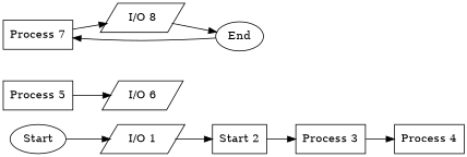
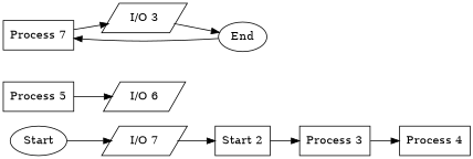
  digraph {
    rankdir=LR
    node [shape=box]
    n1 [label=Start shape=oval]
-   n2 [label="I/O 1" shape=parallelogram]
+   n2 [label="I/O 7" shape=parallelogram]
    n3 [label="Start 2"]
    n4 [label="Process 3"]
    n5 [label="Process 4"]
    n6 [label="Process 5"]
    n7 [label="I/O 6" shape=parallelogram]
    n8 [label="Process 7"]
-   n9 [label="I/O 8" shape=parallelogram]
+   n9 [label="I/O 3" shape=parallelogram]
    n10 [label=End shape=oval]
    n1 -> n2
    n2 -> n3
    n3 -> n4
    n4 -> n5
    n6 -> n7
    n8 -> n9
    n9 -> n10
    n10 -> n8
  }
